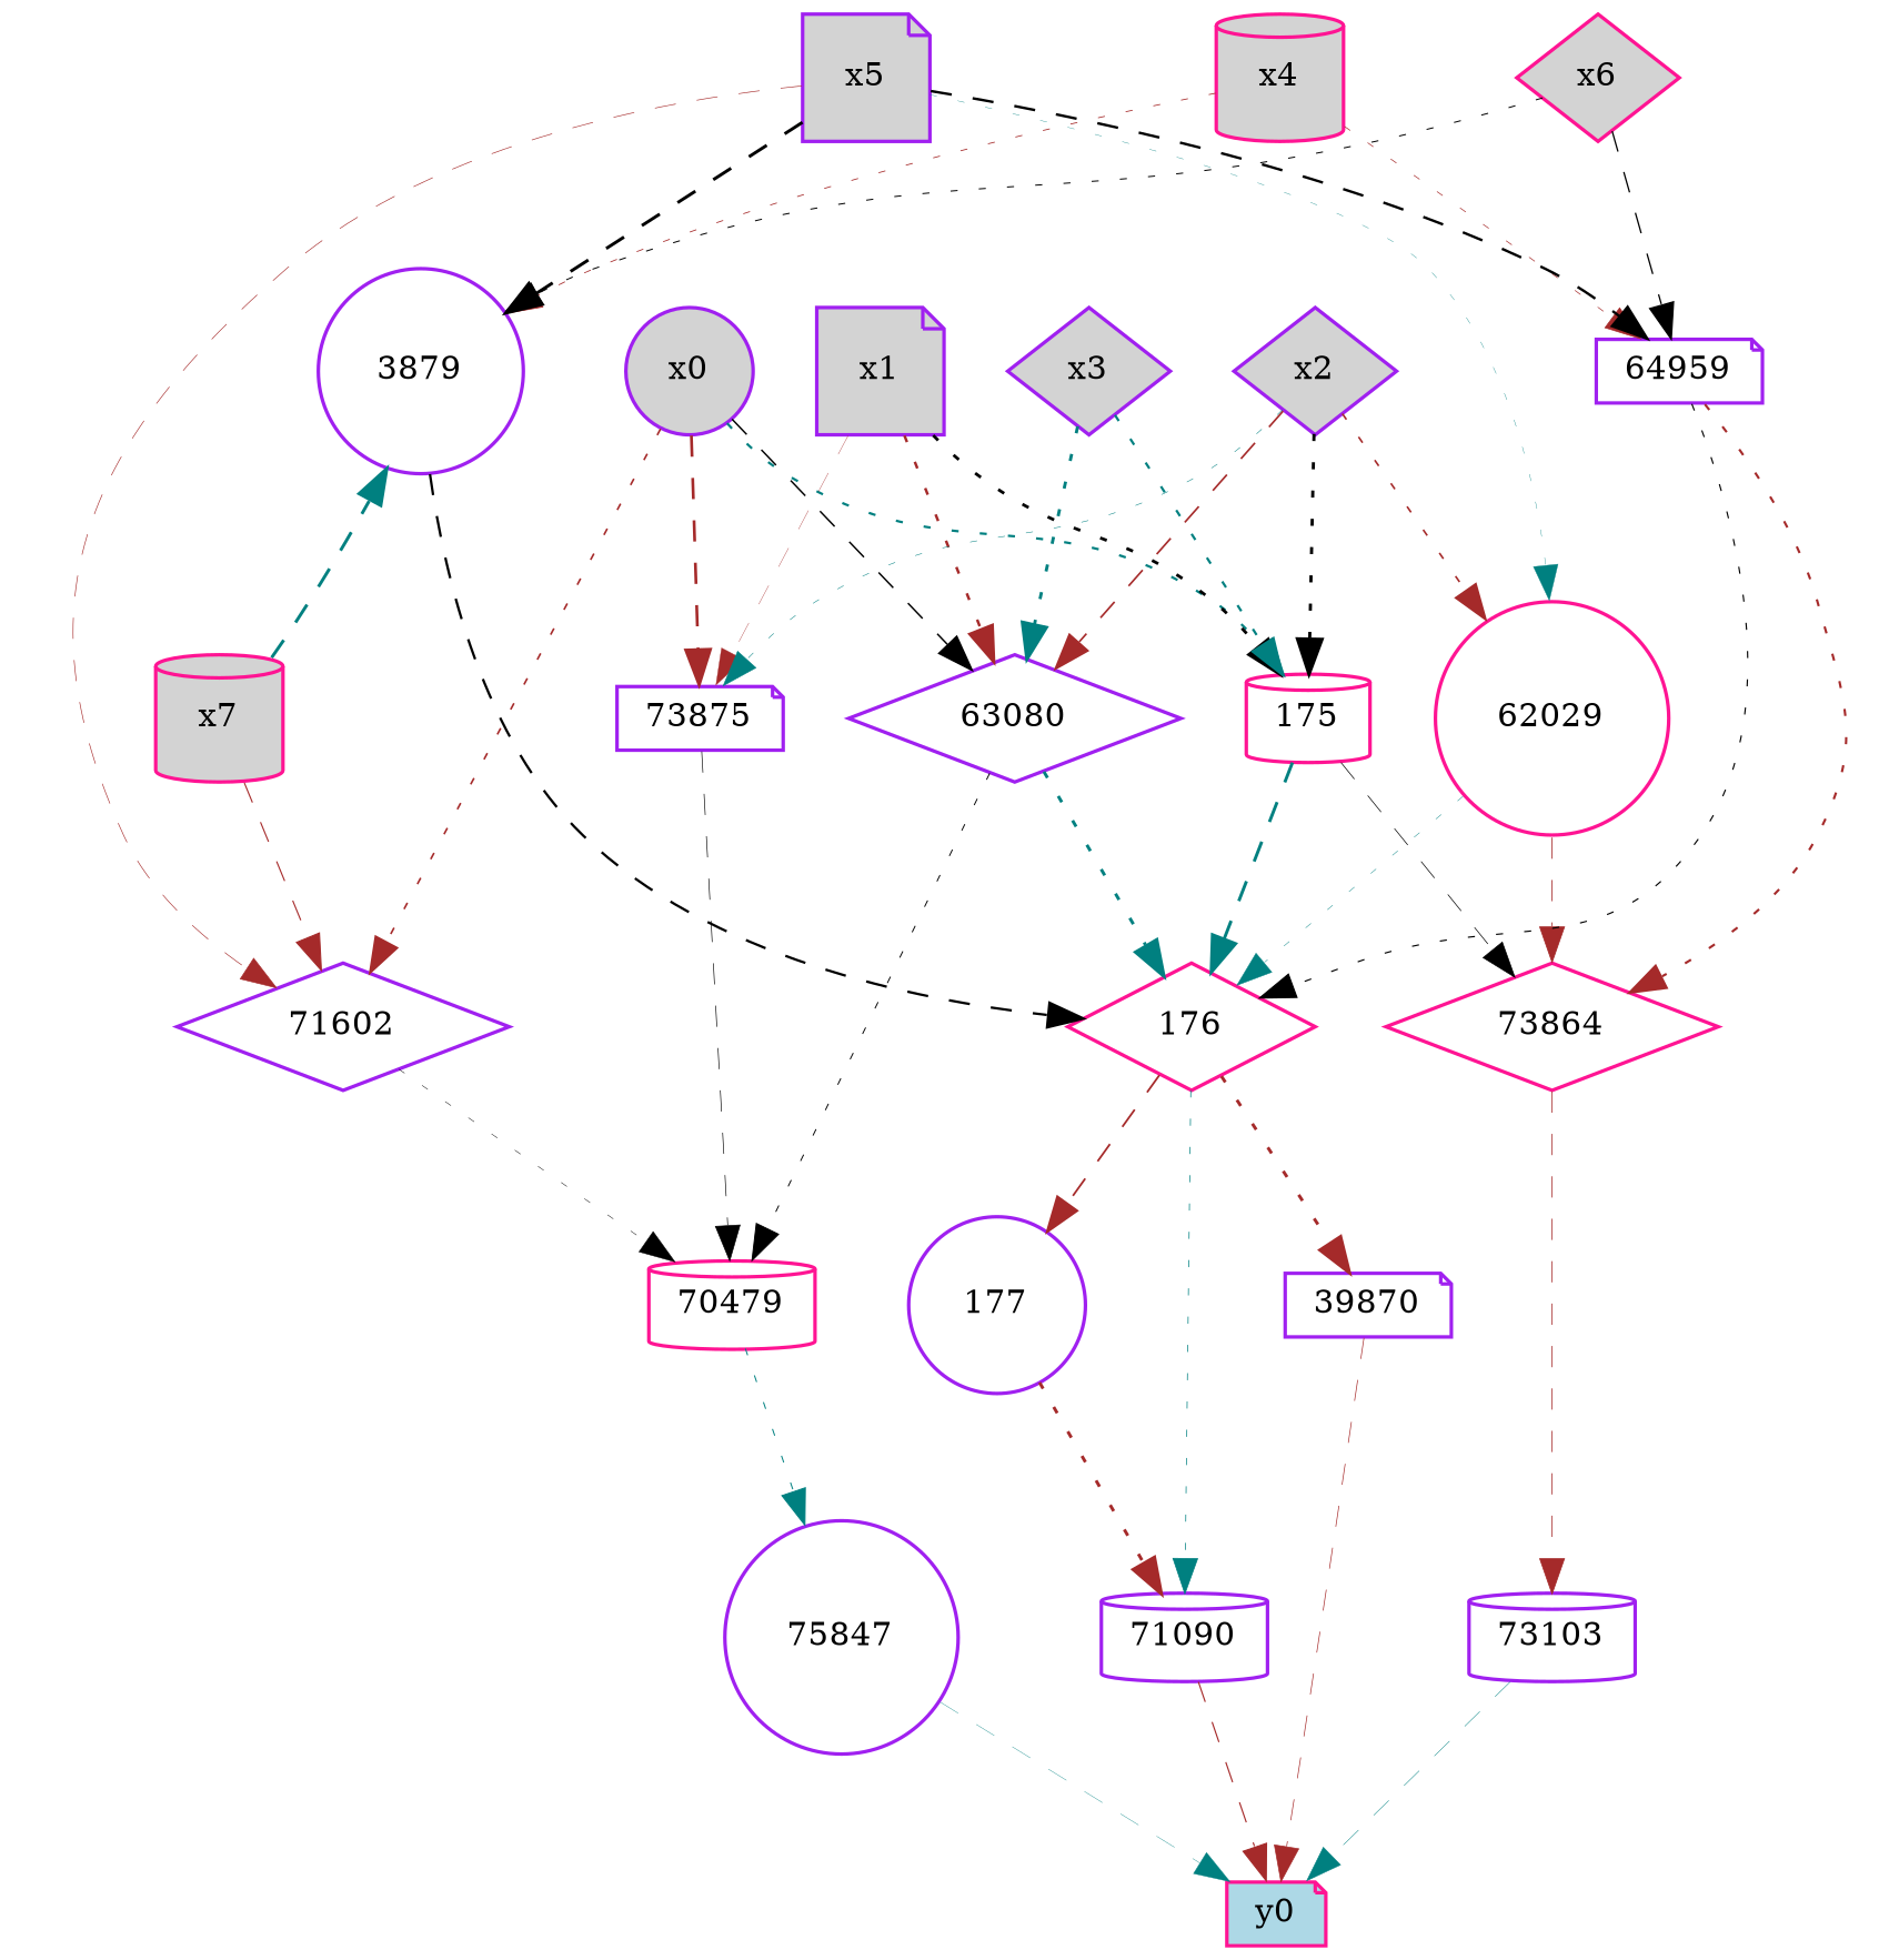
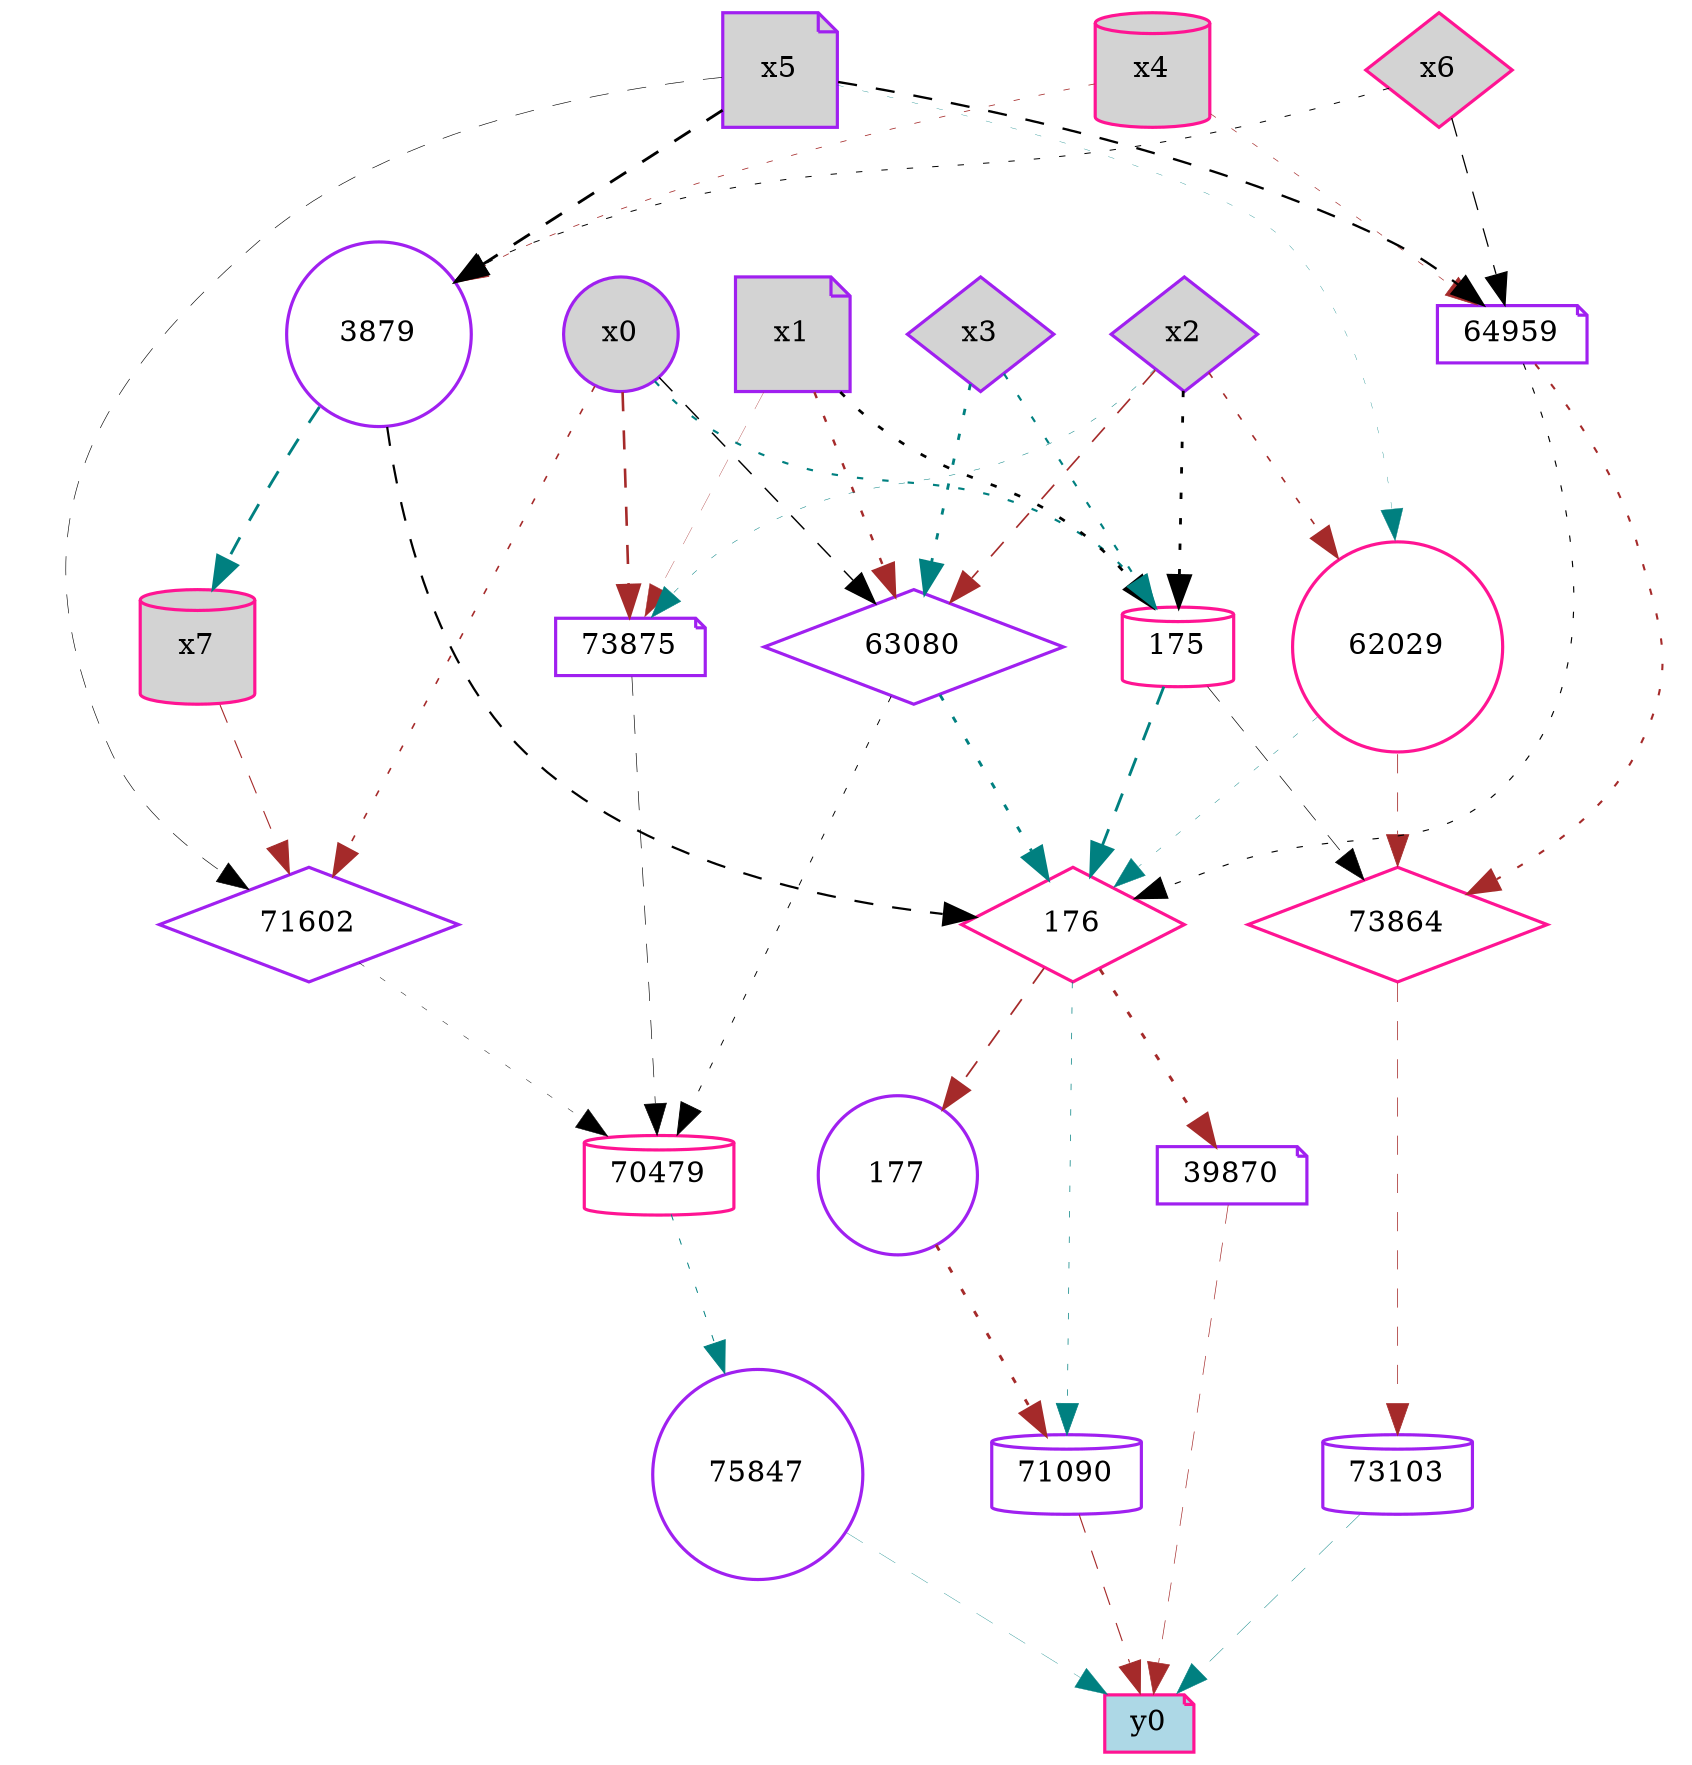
  digraph {
    node [color=purple fillcolor=white fontsize=9 shape=diamond style=filled]
    edge [color=brown penwidth=0.9 style=dotted]
    x0 [fillcolor=lightgray height=0.5 shape=circle width=0.5]
    73875 [height=0.1 shape=note width=0.1]
    175 [color=deeppink height=0.1 shape=cylinder width=0.1]
    71602 [height=0.1 width=0.1]
    63080 [height=0.1 width=0.1]
    70479 [color=deeppink height=0.1 shape=cylinder width=0.1]
    73864 [color=deeppink height=0.1 width=0.1]
    176 [color=deeppink height=0.1 width=0.1]
    x1 [fillcolor=lightgray height=0.5 shape=note width=0.5]
    x2 [fillcolor=lightgray height=0.5 width=0.5]
    62029 [color=deeppink height=0.1 shape=circle width=0.1]
    x3 [fillcolor=lightgray height=0.5 width=0.5]
    x4 [color=deeppink fillcolor=lightgray height=0.5 shape=cylinder width=0.5]
    3879 [height=0.1 shape=circle width=0.1]
    64959 [height=0.1 shape=note width=0.1]
    x5 [fillcolor=lightgray height=0.5 shape=note width=0.5]
    x6 [color=deeppink fillcolor=lightgray height=0.5 width=0.5]
    x7 [color=deeppink fillcolor=lightgray height=0.5 shape=cylinder width=0.5]
    y0 [color=deeppink fillcolor=lightblue height=0.1 shape=note width=0.1]
    73103 [height=0.1 shape=cylinder width=0.1]
    75847 [height=0.1 shape=circle width=0.1]
    177 [height=0.1 shape=circle width=0.1]
    71090 [height=0.1 shape=cylinder width=0.1]
    39870 [height=0.1 shape=note width=0.1]
    x0 -> 73875 [penwidth=0.8200888378989961 style=dashed]
    x0 -> 175 [color=teal penwidth=0.6799356460667406]
    x0 -> 71602 [penwidth=0.5095058566683492]
    x0 -> 63080 [color=black penwidth=0.4553923014616671 style=dashed]
    73875 -> 70479 [color=black penwidth=0.19968938924475252 style=dashed]
    175 -> 73864 [color=black penwidth=0.21381898721235287 style=dashed]
    175 -> 176 [color=teal style=dashed]
    71602 -> 70479 [color=black penwidth=0.14156241518398838]
    63080 -> 70479 [color=black penwidth=0.29134863860600313]
    63080 -> 176 [color=teal]
    70479 -> 75847 [color=teal penwidth=0.30951016998511394]
    73864 -> 73103 [penwidth=0.2415780065871793 style=dashed]
    176 -> 177 [penwidth=0.5529908949863409 style=dashed]
    176 -> 71090 [color=teal penwidth=0.22810943426547464]
    176 -> 39870
    x1 -> 73875 [penwidth=0.1106671763148934 style=dashed]
    x1 -> 175 [color=black penwidth=0.8619809511781317]
    x1 -> 63080 [penwidth=0.7632627719158327]
    x2 -> 73875 [color=teal penwidth=0.15739727941795312]
    x2 -> 175 [color=black penwidth=0.8853394128922127]
    x2 -> 63080 [penwidth=0.5200762450297108 style=dashed]
    x2 -> 62029 [penwidth=0.5084076451337604]
    62029 -> 73864 [penwidth=0.25694772337166555 style=dashed]
    62029 -> 176 [color=teal penwidth=0.13708962195268265]
    x3 -> 175 [color=teal penwidth=0.6807215270741449]
    x3 -> 63080 [color=teal penwidth=0.886583326918546]
    x4 -> 3879 [penwidth=0.24829887966471595]
    x4 -> 64959 [penwidth=0.20866739833839681]
    3879 -> 176 [color=black penwidth=0.6989396048968377 style=dashed]
    64959 -> 73864 [penwidth=0.6569816519708805]
    64959 -> 176 [color=black penwidth=0.35446634751031003]
-   x5 -> 71602 [penwidth=0.19215597426387582 style=dashed]
+   x5 -> 71602 [color=black penwidth=0.19215597426387582 style=dashed]
    x5 -> 62029 [color=teal penwidth=0.10724780221251096]
    x5 -> 3879 [color=black style=dashed]
    x5 -> 64959 [color=black penwidth=0.7334923663960686 style=dashed]
    x6 -> 3879 [color=black penwidth=0.30723233058339133]
    x6 -> 64959 [color=black penwidth=0.3982412638834295 style=dashed]
    x7 -> 71602 [penwidth=0.346911635054727 style=dashed]
-   x7 -> 3879 [color=teal style=dashed]
+   3879 -> x7 [color=teal style=dashed]
    73103 -> y0 [color=teal penwidth=0.14674727600753754 style=dashed]
    75847 -> y0 [color=teal penwidth=0.11394712340307687 style=dashed]
    177 -> 71090
    71090 -> y0 [penwidth=0.3582545994382047 style=dashed]
    39870 -> y0 [penwidth=0.21037533708134007 style=dashed]
  }
